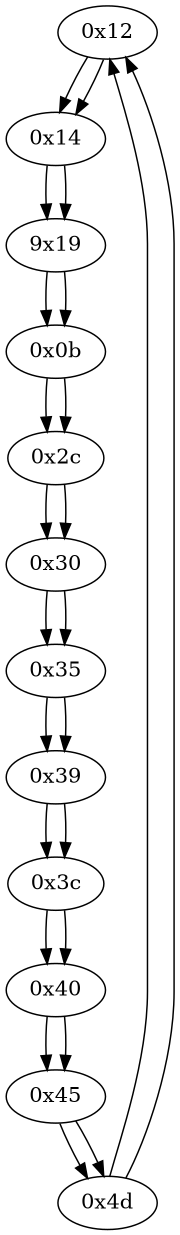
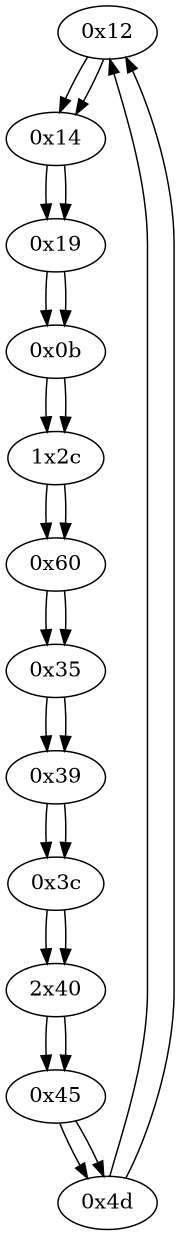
  digraph {
    n1 [label="0x12"]
    n2 [label="0x14"]
-   n3 [label="9x19"]
+   n3 [label="0x19"]
    n4 [label="0x0b"]
-   n5 [label="0x2c"]
-   n6 [label="0x30"]
+   n5 [label="1x2c"]
+   n6 [label="0x60"]
    n7 [label="0x35"]
    n8 [label="0x39"]
    n9 [label="0x3c"]
-   n10 [label="0x40"]
+   n10 [label="2x40"]
    n11 [label="0x45"]
    n12 [label="0x4d"]
    n1 -> n2
    n1 -> n2
    n2 -> n3
    n2 -> n3
    n3 -> n4
    n3 -> n4
    n4 -> n5
    n4 -> n5
    n5 -> n6
    n5 -> n6
    n6 -> n7
    n6 -> n7
    n7 -> n8
    n7 -> n8
    n8 -> n9
    n8 -> n9
    n9 -> n10
    n9 -> n10
    n10 -> n11
    n10 -> n11
    n11 -> n12
    n11 -> n12
    n12 -> n1
    n12 -> n1
  }
